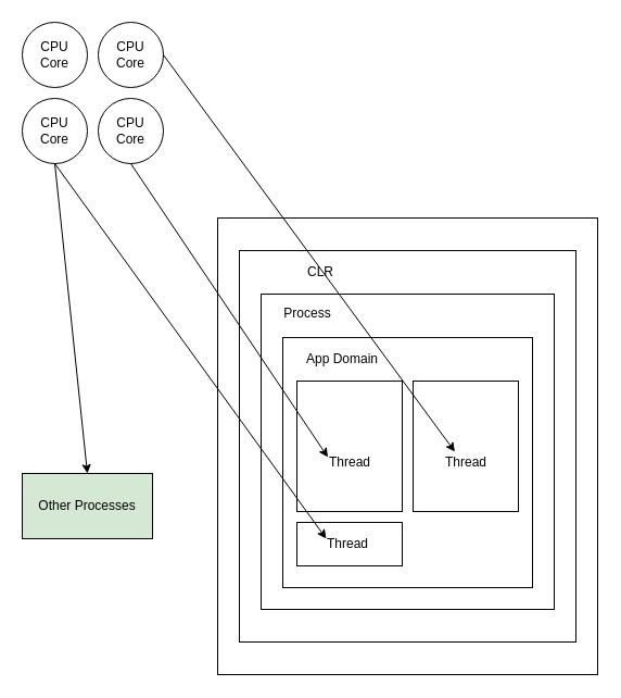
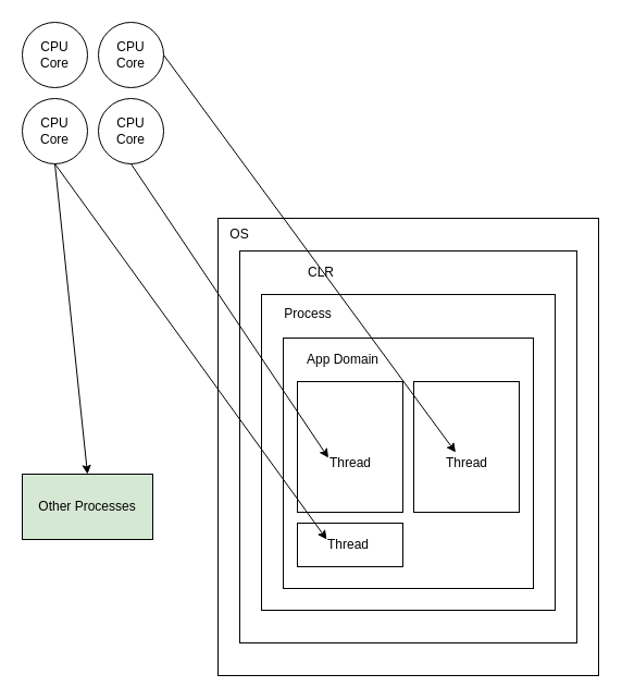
  <mxCell id="0" />
  <mxCell id="1" parent="0" />
  <mxCell id="2" value="" style="rounded=0;whiteSpace=wrap;html=1;" vertex="1" parent="1"><mxGeometry x="200" y="200" width="350" height="420" as="geometry" /></mxCell>
  <mxCell id="3" value="" style="rounded=0;whiteSpace=wrap;html=1;" vertex="1" parent="1"><mxGeometry x="220" y="230" width="310" height="360" as="geometry" /></mxCell>
  <mxCell id="4" value="" style="rounded=0;whiteSpace=wrap;html=1;" vertex="1" parent="1"><mxGeometry x="240" y="270" width="270" height="290" as="geometry" /></mxCell>
  <mxCell id="5" value="Process" style="text;html=1;strokeColor=none;fillColor=none;align=center;verticalAlign=middle;whiteSpace=wrap;rounded=0;" vertex="1" parent="1"><mxGeometry x="263" y="278" width="40" height="20" as="geometry" /></mxCell>
  <mxCell id="6" value="" style="rounded=0;whiteSpace=wrap;html=1;" vertex="1" parent="1"><mxGeometry x="260" y="310" width="230" height="230" as="geometry" /></mxCell>
  <mxCell id="7" value="App Domain" style="text;html=1;strokeColor=none;fillColor=none;align=center;verticalAlign=middle;whiteSpace=wrap;rounded=0;" vertex="1" parent="1"><mxGeometry x="280" y="320" width="70" height="20" as="geometry" /></mxCell>
  <mxCell id="8" value="" style="rounded=0;whiteSpace=wrap;html=1;" vertex="1" parent="1"><mxGeometry x="273" y="350" width="97" height="120" as="geometry" /></mxCell>
  <mxCell id="9" value="Thread" style="text;html=1;strokeColor=none;fillColor=none;align=center;verticalAlign=middle;whiteSpace=wrap;rounded=0;" vertex="1" parent="1"><mxGeometry x="301.5" y="415" width="40" height="20" as="geometry" /></mxCell>
  <mxCell id="10" value="" style="rounded=0;whiteSpace=wrap;html=1;" vertex="1" parent="1"><mxGeometry x="380" y="350" width="97" height="120" as="geometry" /></mxCell>
  <mxCell id="11" value="Thread" style="text;html=1;strokeColor=none;fillColor=none;align=center;verticalAlign=middle;whiteSpace=wrap;rounded=0;" vertex="1" parent="1"><mxGeometry x="408.5" y="415" width="40" height="20" as="geometry" /></mxCell>
  <mxCell id="12" value="CLR" style="text;html=1;strokeColor=none;fillColor=none;align=center;verticalAlign=middle;whiteSpace=wrap;rounded=0;" vertex="1" parent="1"><mxGeometry x="275" y="240" width="40" height="20" as="geometry" /></mxCell>
+ <mxCell id="13" value="OS" style="text;html=1;strokeColor=none;fillColor=none;align=center;verticalAlign=middle;whiteSpace=wrap;rounded=0;" vertex="1" parent="1"><mxGeometry x="200" y="205" width="40" height="20" as="geometry" /></mxCell>
  <mxCell id="14" value="CPU&lt;br&gt;Core" style="ellipse;whiteSpace=wrap;html=1;" vertex="1" parent="1"><mxGeometry x="20" y="20" width="60" height="60" as="geometry" /></mxCell>
  <mxCell id="15" value="CPU&lt;br&gt;Core" style="ellipse;whiteSpace=wrap;html=1;" vertex="1" parent="1"><mxGeometry x="90" y="20" width="60" height="60" as="geometry" /></mxCell>
  <mxCell id="16" value="CPU&lt;br&gt;Core" style="ellipse;whiteSpace=wrap;html=1;" vertex="1" parent="1"><mxGeometry x="20" y="90" width="60" height="60" as="geometry" /></mxCell>
  <mxCell id="17" value="CPU&lt;br&gt;Core" style="ellipse;whiteSpace=wrap;html=1;" vertex="1" parent="1"><mxGeometry x="90" y="90" width="60" height="60" as="geometry" /></mxCell>
  <mxCell id="18" value="" style="endArrow=classic;html=1;exitX=0.5;exitY=1;exitDx=0;exitDy=0;entryX=0;entryY=0.25;entryDx=0;entryDy=0;" edge="1" parent="1" source="17" target="9"><mxGeometry width="50" height="50" relative="1" as="geometry"><mxPoint x="20" y="690" as="sourcePoint" /><mxPoint x="70" y="640" as="targetPoint" /></mxGeometry></mxCell>
  <mxCell id="19" value="" style="endArrow=classic;html=1;entryX=0.25;entryY=0;entryDx=0;entryDy=0;exitX=1;exitY=0.5;exitDx=0;exitDy=0;" edge="1" parent="1" source="15" target="11"><mxGeometry width="50" height="50" relative="1" as="geometry"><mxPoint x="20" y="690" as="sourcePoint" /><mxPoint x="70" y="640" as="targetPoint" /></mxGeometry></mxCell>
  <mxCell id="20" value="" style="rounded=0;whiteSpace=wrap;html=1;" vertex="1" parent="1"><mxGeometry x="273" y="480" width="97" height="40" as="geometry" /></mxCell>
  <mxCell id="21" value="Thread" style="text;html=1;strokeColor=none;fillColor=none;align=center;verticalAlign=middle;whiteSpace=wrap;rounded=0;" vertex="1" parent="1"><mxGeometry x="300" y="490" width="40" height="20" as="geometry" /></mxCell>
  <mxCell id="22" value="" style="endArrow=classic;html=1;entryX=0;entryY=0.25;entryDx=0;entryDy=0;exitX=0.5;exitY=1;exitDx=0;exitDy=0;" edge="1" parent="1" source="16" target="21"><mxGeometry width="50" height="50" relative="1" as="geometry"><mxPoint x="20" y="690" as="sourcePoint" /><mxPoint x="70" y="640" as="targetPoint" /></mxGeometry></mxCell>
  <mxCell id="23" value="Other Processes" style="rounded=0;whiteSpace=wrap;html=1;fillColor=#d5e8d4;" vertex="1" parent="1"><mxGeometry x="20" y="435" width="120" height="60" as="geometry" /></mxCell>
  <mxCell id="24" value="" style="endArrow=classic;html=1;exitX=0.5;exitY=1;exitDx=0;exitDy=0;entryX=0.5;entryY=0;entryDx=0;entryDy=0;" edge="1" parent="1" source="16" target="23"><mxGeometry width="50" height="50" relative="1" as="geometry"><mxPoint x="20" y="690" as="sourcePoint" /><mxPoint x="70" y="640" as="targetPoint" /></mxGeometry></mxCell>
